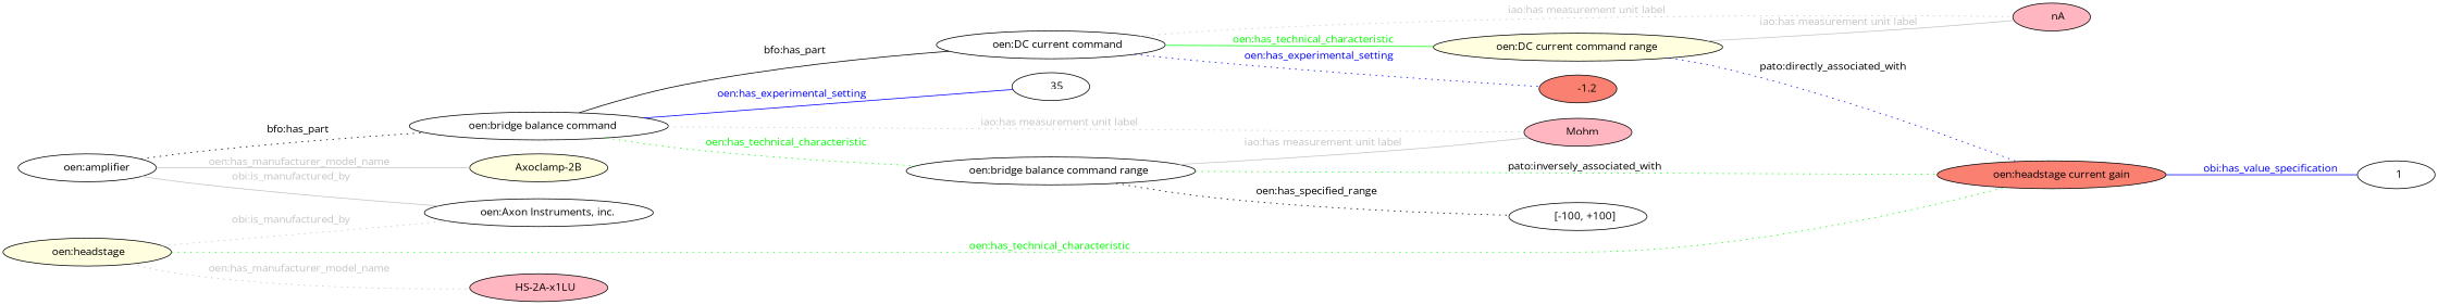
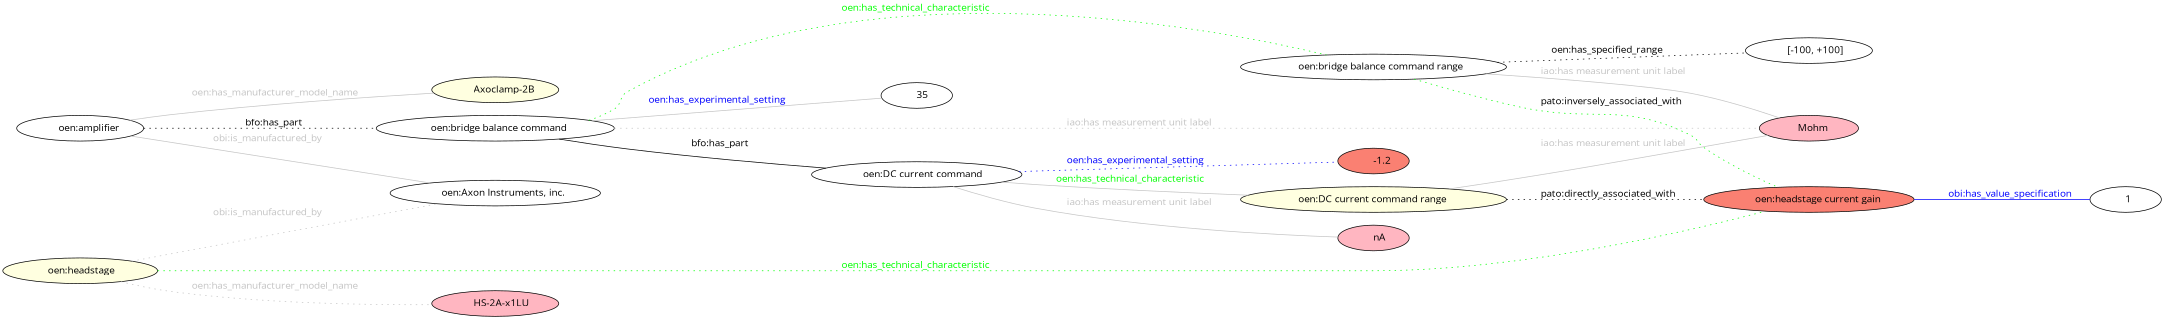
  graph {
    fontname="Open Sans"
    rankdir=LR
    node [fillcolor=white fontname="Open Sans" style=filled]
    edge [color="#c4c4c4" fontcolor="#c4c4c4" fontname="Open Sans" style=dotted]
    "	oen:amplifier	"
    "	oen:Axon Instruments, inc.	"
    "	Axoclamp-2B	" [fillcolor=lightyellow]
    "	oen:bridge balance command	"
    "	oen:DC current command range	" [fillcolor=lightyellow]
    "	oen:DC current command	"
    "	nA	" [fillcolor=lightpink]
    "	-1.2	" [fillcolor=salmon]
    "	oen:bridge balance command range	"
    "	Mohm	" [fillcolor=lightpink]
    "	35	"
    "	oen:headstage current gain	" [fillcolor=salmon]
    "	1	"
    "	[-100, +100]	"
    "	oen:headstage	" [fillcolor=lightyellow]
    "	HS-2A-x1LU	" [fillcolor=lightpink]
    "	oen:amplifier	" -- "	oen:Axon Instruments, inc.	" [label="	obi:is_manufactured_by	" style=solid]
    "	oen:amplifier	" -- "	Axoclamp-2B	" [label="	oen:has_manufacturer_model_name	" style=solid]
    "	oen:amplifier	" -- "	oen:bridge balance command	" [color="#000000" fontcolor="#000000" label="	bfo:has_part	"]
    "	oen:bridge balance command	" -- "	oen:DC current command	" [color="#000000" fontcolor="#000000" label="	bfo:has_part	" style=solid]
    "	oen:bridge balance command	" -- "	oen:bridge balance command range	" [color="#00ff00" fontcolor="#00ff00" label="	oen:has_technical_characteristic	"]
    "	oen:bridge balance command	" -- "	Mohm	" [label="	iao:has measurement unit label	"]
-   "	oen:bridge balance command	" -- "	35	" [color="#0000ff" fontcolor="#0000ff" label="	oen:has_experimental_setting	" style=solid]
-   "	oen:DC current command range	" -- "	nA	" [label="	iao:has measurement unit label	" style=solid]
-   "	oen:DC current command range	" -- "	oen:headstage current gain	" [color="#0000ff" fontcolor="#000000" label="	pato:directly_associated_with	"]
-   "	oen:DC current command	" -- "	oen:DC current command range	" [color="#00ff00" fontcolor="#00ff00" label="	oen:has_technical_characteristic	" style=solid]
-   "	oen:DC current command	" -- "	nA	" [label="	iao:has measurement unit label	"]
+   "	oen:bridge balance command	" -- "	35	" [fontcolor="#0000ff" label="	oen:has_experimental_setting	" style=solid]
+   "	oen:DC current command range	" -- "	Mohm	" [label="	iao:has measurement unit label	" style=solid]
+   "	oen:DC current command range	" -- "	oen:headstage current gain	" [color="#000000" fontcolor="#000000" label="	pato:directly_associated_with	"]
+   "	oen:DC current command	" -- "	oen:DC current command range	" [fontcolor="#00ff00" label="	oen:has_technical_characteristic	" style=solid]
+   "	oen:DC current command	" -- "	nA	" [label="	iao:has measurement unit label	" style=solid]
    "	oen:DC current command	" -- "	-1.2	" [color="#0000ff" fontcolor="#0000ff" label="	oen:has_experimental_setting	"]
    "	oen:bridge balance command range	" -- "	Mohm	" [label="	iao:has measurement unit label	" style=solid]
    "	oen:bridge balance command range	" -- "	oen:headstage current gain	" [color="#00ff00" fontcolor="#000000" label="	pato:inversely_associated_with	"]
    "	oen:bridge balance command range	" -- "	[-100, +100]	" [color="#000000" fontcolor="#000000" label="	oen:has_specified_range	"]
    "	oen:headstage current gain	" -- "	1	" [color="#0000ff" fontcolor="#0000ff" label="	obi:has_value_specification	" style=solid]
    "	oen:headstage	" -- "	oen:Axon Instruments, inc.	" [label="	obi:is_manufactured_by	"]
    "	oen:headstage	" -- "	oen:headstage current gain	" [color="#00ff00" fontcolor="#00ff00" label="	oen:has_technical_characteristic	"]
    "	oen:headstage	" -- "	HS-2A-x1LU	" [label="	oen:has_manufacturer_model_name	"]
  }
